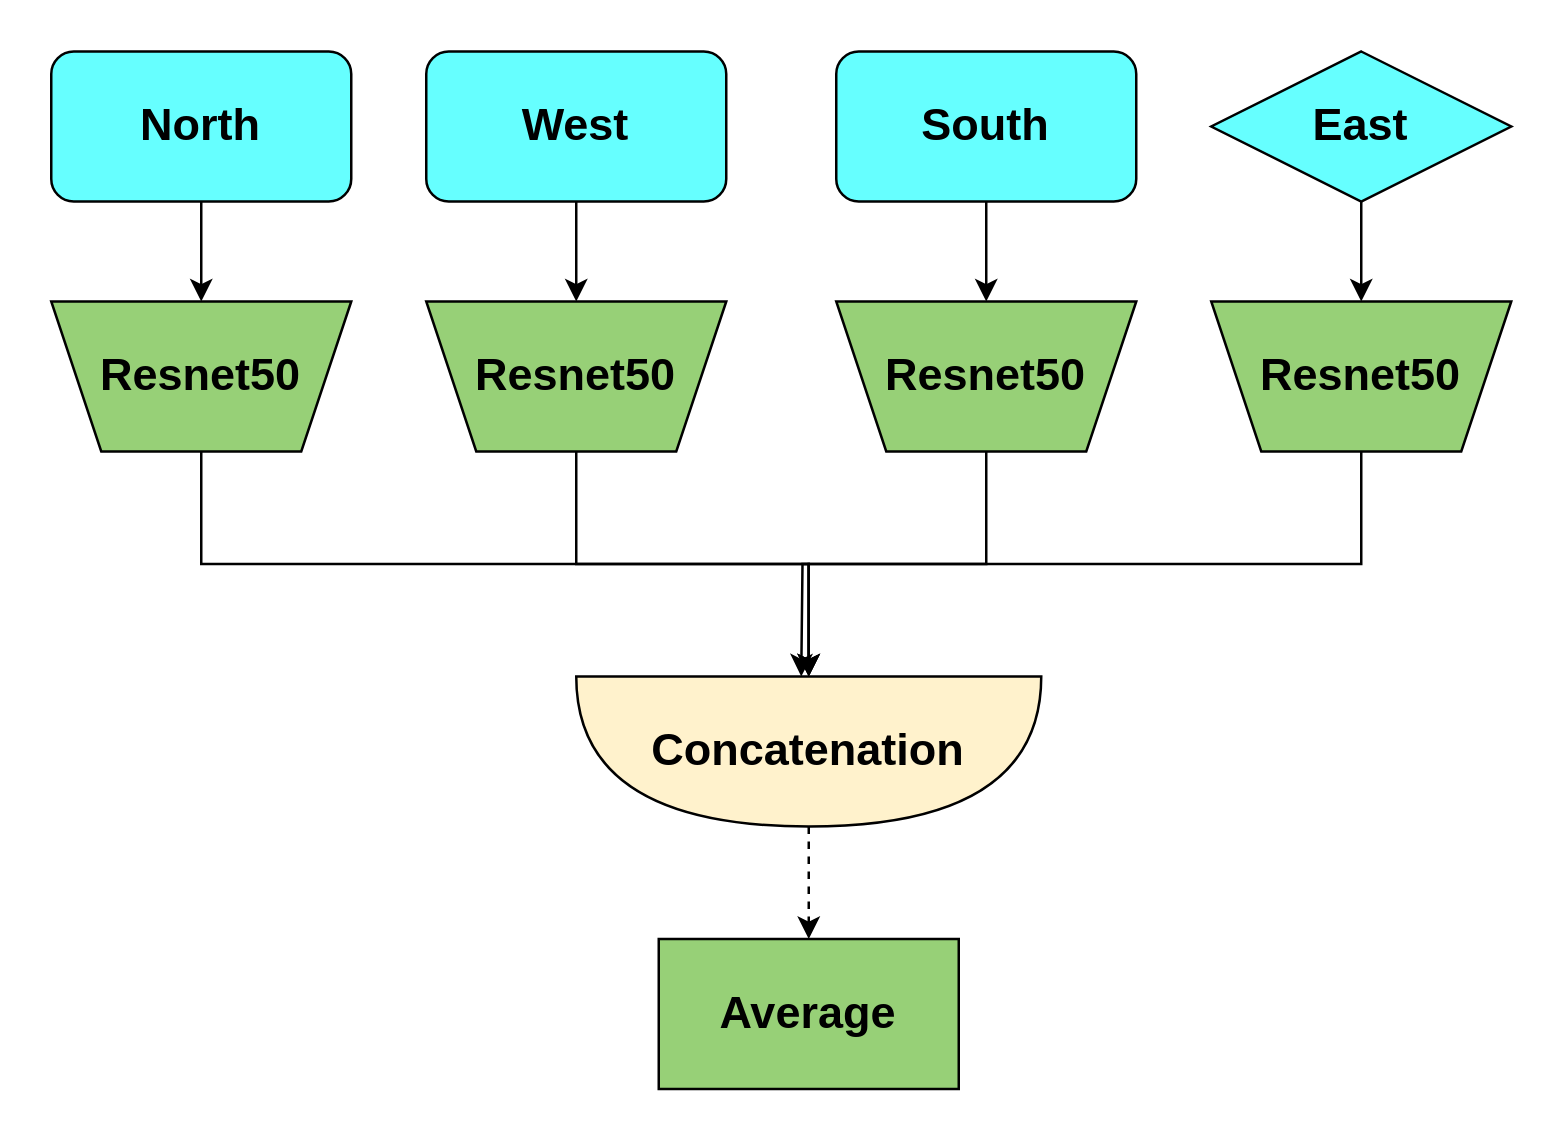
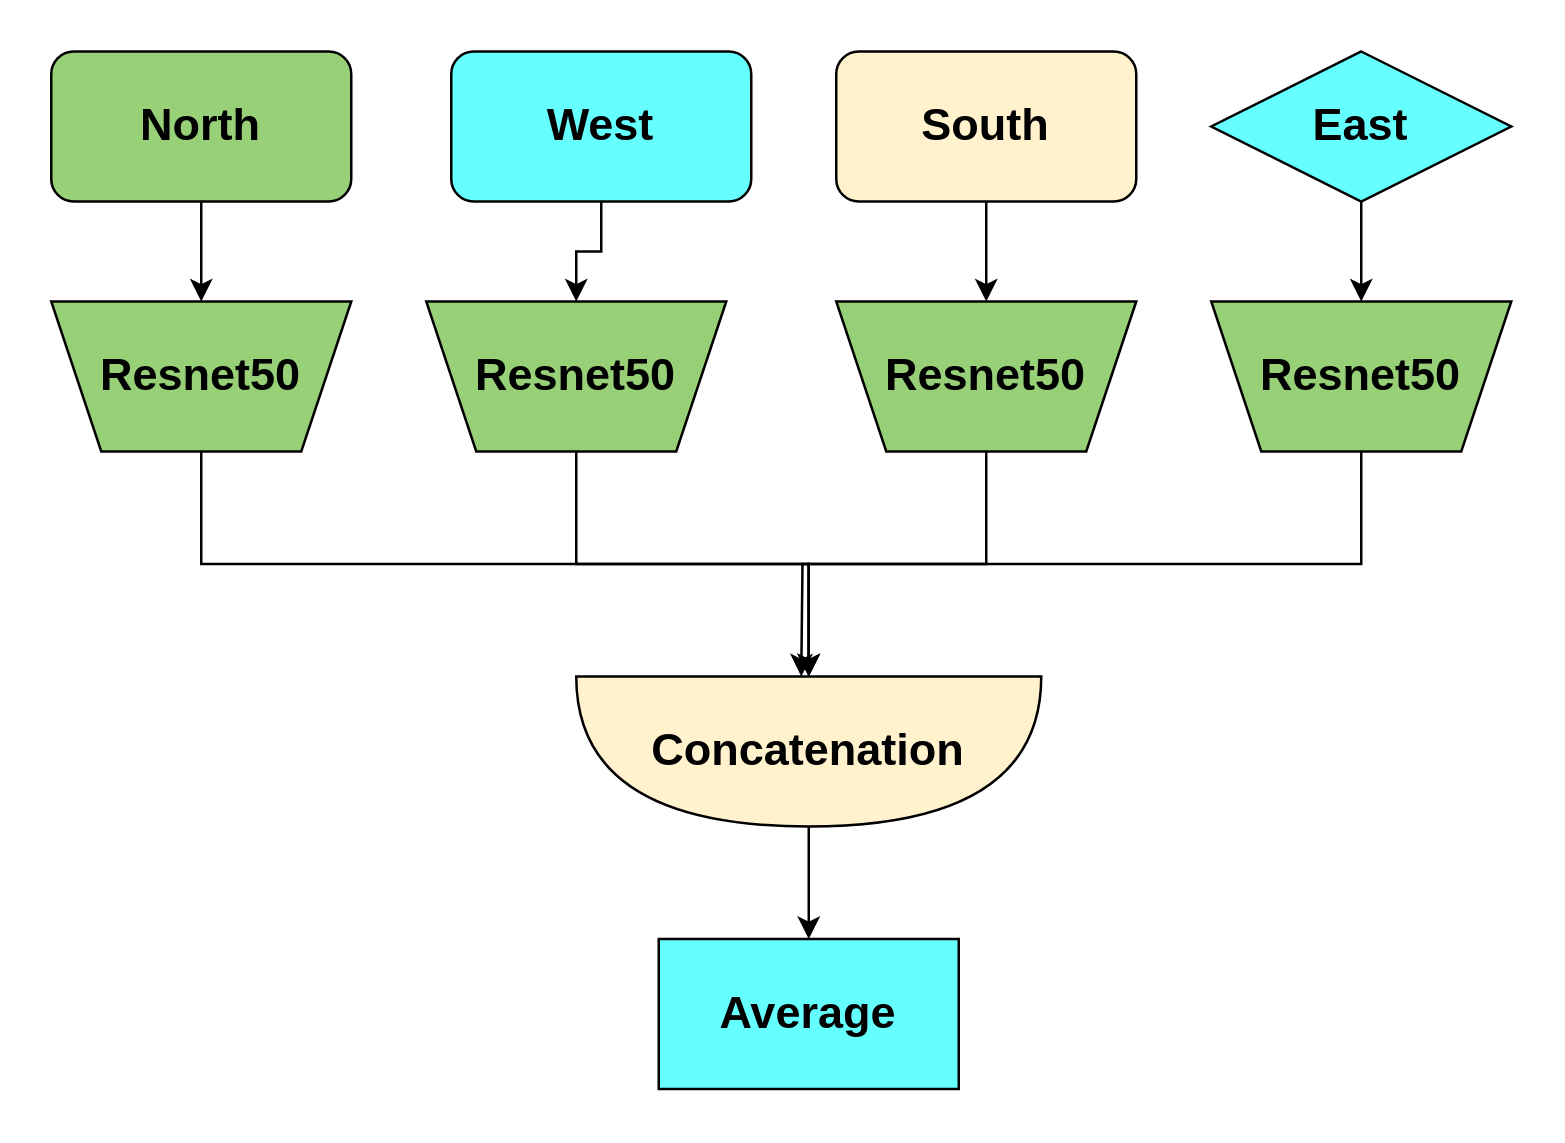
  <mxCell id="0" />
  <mxCell id="1" parent="0" />
  <mxCell id="2" style="edgeStyle=orthogonalEdgeStyle;rounded=0;orthogonalLoop=1;jettySize=auto;html=1;exitX=0.5;exitY=1;exitDx=0;exitDy=0;entryX=0.5;entryY=1;entryDx=0;entryDy=0;fontSize=18;" edge="1" parent="1" source="3" target="5"><mxGeometry relative="1" as="geometry" /></mxCell>
- <mxCell id="3" value="&lt;font style=&quot;font-size: 18px;&quot;&gt;&lt;b&gt;North&lt;/b&gt;&lt;/font&gt;" style="rounded=1;whiteSpace=wrap;html=1;fillColor=#66FFFF;strokeColor=#000000;" vertex="1" parent="1"><mxGeometry x="20" y="20" width="120" height="60" as="geometry" /></mxCell>
+ <mxCell id="3" value="&lt;font style=&quot;font-size: 18px;&quot;&gt;&lt;b&gt;North&lt;/b&gt;&lt;/font&gt;" style="rounded=1;whiteSpace=wrap;html=1;fillColor=#97d077;strokeColor=#000000;" vertex="1" parent="1"><mxGeometry x="20" y="20" width="120" height="60" as="geometry" /></mxCell>
  <mxCell id="4" style="edgeStyle=orthogonalEdgeStyle;rounded=0;orthogonalLoop=1;jettySize=auto;html=1;exitX=0.5;exitY=0;exitDx=0;exitDy=0;entryX=0;entryY=0.5;entryDx=0;entryDy=0;entryPerimeter=0;fontSize=18;" edge="1" parent="1" source="5" target="20"><mxGeometry relative="1" as="geometry" /></mxCell>
  <mxCell id="5" value="&lt;b&gt;Resnet50&lt;/b&gt;" style="shape=trapezoid;perimeter=trapezoidPerimeter;whiteSpace=wrap;html=1;fixedSize=1;strokeColor=#000000;fontSize=18;fillColor=#97D077;direction=west;" vertex="1" parent="1"><mxGeometry x="20" y="120" width="120" height="60" as="geometry" /></mxCell>
  <mxCell id="6" style="edgeStyle=orthogonalEdgeStyle;rounded=0;orthogonalLoop=1;jettySize=auto;html=1;exitX=0.5;exitY=1;exitDx=0;exitDy=0;entryX=0.5;entryY=1;entryDx=0;entryDy=0;fontSize=18;" edge="1" parent="1" source="7" target="9"><mxGeometry relative="1" as="geometry" /></mxCell>
- <mxCell id="7" value="&lt;font style=&quot;font-size: 18px;&quot;&gt;&lt;b&gt;West&lt;/b&gt;&lt;/font&gt;" style="rounded=1;whiteSpace=wrap;html=1;fillColor=#66FFFF;strokeColor=#000000;" vertex="1" parent="1"><mxGeometry x="170" y="20" width="120" height="60" as="geometry" /></mxCell>
+ <mxCell id="7" value="&lt;font style=&quot;font-size: 18px;&quot;&gt;&lt;b&gt;West&lt;/b&gt;&lt;/font&gt;" style="rounded=1;whiteSpace=wrap;html=1;fillColor=#66FFFF;strokeColor=#000000;" vertex="1" parent="1"><mxGeometry x="180" y="20" width="120" height="60" as="geometry" /></mxCell>
  <mxCell id="8" style="edgeStyle=orthogonalEdgeStyle;rounded=0;orthogonalLoop=1;jettySize=auto;html=1;exitX=0.5;exitY=0;exitDx=0;exitDy=0;fontSize=18;" edge="1" parent="1" source="9" target="20"><mxGeometry relative="1" as="geometry" /></mxCell>
  <mxCell id="9" value="&lt;b&gt;Resnet50&lt;/b&gt;" style="shape=trapezoid;perimeter=trapezoidPerimeter;whiteSpace=wrap;html=1;fixedSize=1;strokeColor=#000000;fontSize=18;fillColor=#97D077;direction=west;" vertex="1" parent="1"><mxGeometry x="170" y="120" width="120" height="60" as="geometry" /></mxCell>
  <mxCell id="10" style="edgeStyle=orthogonalEdgeStyle;rounded=0;orthogonalLoop=1;jettySize=auto;html=1;exitX=0.5;exitY=1;exitDx=0;exitDy=0;entryX=0.5;entryY=1;entryDx=0;entryDy=0;fontSize=18;" edge="1" parent="1"><mxGeometry relative="1" as="geometry"><mxPoint x="394" y="80" as="sourcePoint" /></mxGeometry></mxCell>
  <mxCell id="11" style="edgeStyle=orthogonalEdgeStyle;rounded=0;orthogonalLoop=1;jettySize=auto;html=1;exitX=0.5;exitY=1;exitDx=0;exitDy=0;entryX=0.5;entryY=1;entryDx=0;entryDy=0;fontSize=18;" edge="1" parent="1" source="12" target="14"><mxGeometry relative="1" as="geometry" /></mxCell>
- <mxCell id="12" value="&lt;font style=&quot;font-size: 18px;&quot;&gt;&lt;b&gt;South&lt;/b&gt;&lt;/font&gt;" style="rounded=1;whiteSpace=wrap;html=1;fillColor=#66FFFF;strokeColor=#000000;" vertex="1" parent="1"><mxGeometry x="334" y="20" width="120" height="60" as="geometry" /></mxCell>
+ <mxCell id="12" value="&lt;font style=&quot;font-size: 18px;&quot;&gt;&lt;b&gt;South&lt;/b&gt;&lt;/font&gt;" style="rounded=1;whiteSpace=wrap;html=1;fillColor=#fff2cc;strokeColor=#000000;" vertex="1" parent="1"><mxGeometry x="334" y="20" width="120" height="60" as="geometry" /></mxCell>
  <mxCell id="13" style="edgeStyle=orthogonalEdgeStyle;rounded=0;orthogonalLoop=1;jettySize=auto;html=1;exitX=0.5;exitY=0;exitDx=0;exitDy=0;fontSize=18;" edge="1" parent="1" source="14"><mxGeometry relative="1" as="geometry"><mxPoint x="320" y="270" as="targetPoint" /></mxGeometry></mxCell>
  <mxCell id="14" value="&lt;b&gt;Resnet50&lt;/b&gt;" style="shape=trapezoid;perimeter=trapezoidPerimeter;whiteSpace=wrap;html=1;fixedSize=1;strokeColor=#000000;fontSize=18;fillColor=#97D077;direction=west;" vertex="1" parent="1"><mxGeometry x="334" y="120" width="120" height="60" as="geometry" /></mxCell>
  <mxCell id="15" style="edgeStyle=orthogonalEdgeStyle;rounded=0;orthogonalLoop=1;jettySize=auto;html=1;exitX=0.5;exitY=1;exitDx=0;exitDy=0;entryX=0.5;entryY=1;entryDx=0;entryDy=0;fontSize=18;" edge="1" parent="1" source="16" target="18"><mxGeometry relative="1" as="geometry" /></mxCell>
  <mxCell id="16" value="&lt;font style=&quot;font-size: 18px;&quot;&gt;&lt;b&gt;East&lt;/b&gt;&lt;/font&gt;" style="rhombus;whiteSpace=wrap;html=1;fillColor=#66FFFF;strokeColor=#000000;" vertex="1" parent="1"><mxGeometry x="484" y="20" width="120" height="60" as="geometry" /></mxCell>
  <mxCell id="17" style="edgeStyle=orthogonalEdgeStyle;rounded=0;orthogonalLoop=1;jettySize=auto;html=1;exitX=0.5;exitY=0;exitDx=0;exitDy=0;entryX=0;entryY=0.5;entryDx=0;entryDy=0;entryPerimeter=0;fontSize=18;" edge="1" parent="1" source="18" target="20"><mxGeometry relative="1" as="geometry" /></mxCell>
  <mxCell id="18" value="&lt;b&gt;Resnet50&lt;/b&gt;" style="shape=trapezoid;perimeter=trapezoidPerimeter;whiteSpace=wrap;html=1;fixedSize=1;strokeColor=#000000;fontSize=18;fillColor=#97D077;direction=west;" vertex="1" parent="1"><mxGeometry x="484" y="120" width="120" height="60" as="geometry" /></mxCell>
- <mxCell id="19" style="edgeStyle=orthogonalEdgeStyle;rounded=0;orthogonalLoop=1;jettySize=auto;html=1;exitX=1;exitY=0.5;exitDx=0;exitDy=0;exitPerimeter=0;entryX=0.5;entryY=0;entryDx=0;entryDy=0;fontSize=18;dashed=1;" edge="1" parent="1" source="20" target="21"><mxGeometry relative="1" as="geometry" /></mxCell>
+ <mxCell id="19" style="edgeStyle=orthogonalEdgeStyle;rounded=0;orthogonalLoop=1;jettySize=auto;html=1;exitX=1;exitY=0.5;exitDx=0;exitDy=0;exitPerimeter=0;entryX=0.5;entryY=0;entryDx=0;entryDy=0;fontSize=18;" edge="1" parent="1" source="20" target="21"><mxGeometry relative="1" as="geometry" /></mxCell>
  <mxCell id="20" value="&lt;b&gt;Concatenation&lt;/b&gt;" style="shape=or;whiteSpace=wrap;html=1;strokeColor=#000000;fontSize=18;fillColor=#FFF2CC;direction=south;" vertex="1" parent="1"><mxGeometry x="230" y="270" width="186" height="60" as="geometry" /></mxCell>
- <mxCell id="21" value="&lt;b&gt;Average&lt;/b&gt;" style="rounded=0;whiteSpace=wrap;html=1;strokeColor=#000000;fontSize=18;fillColor=#97D077;" vertex="1" parent="1"><mxGeometry x="263" y="375" width="120" height="60" as="geometry" /></mxCell>
+ <mxCell id="21" value="&lt;b&gt;Average&lt;/b&gt;" style="rounded=0;whiteSpace=wrap;html=1;strokeColor=#000000;fontSize=18;fillColor=#66ffff;" vertex="1" parent="1"><mxGeometry x="263" y="375" width="120" height="60" as="geometry" /></mxCell>
